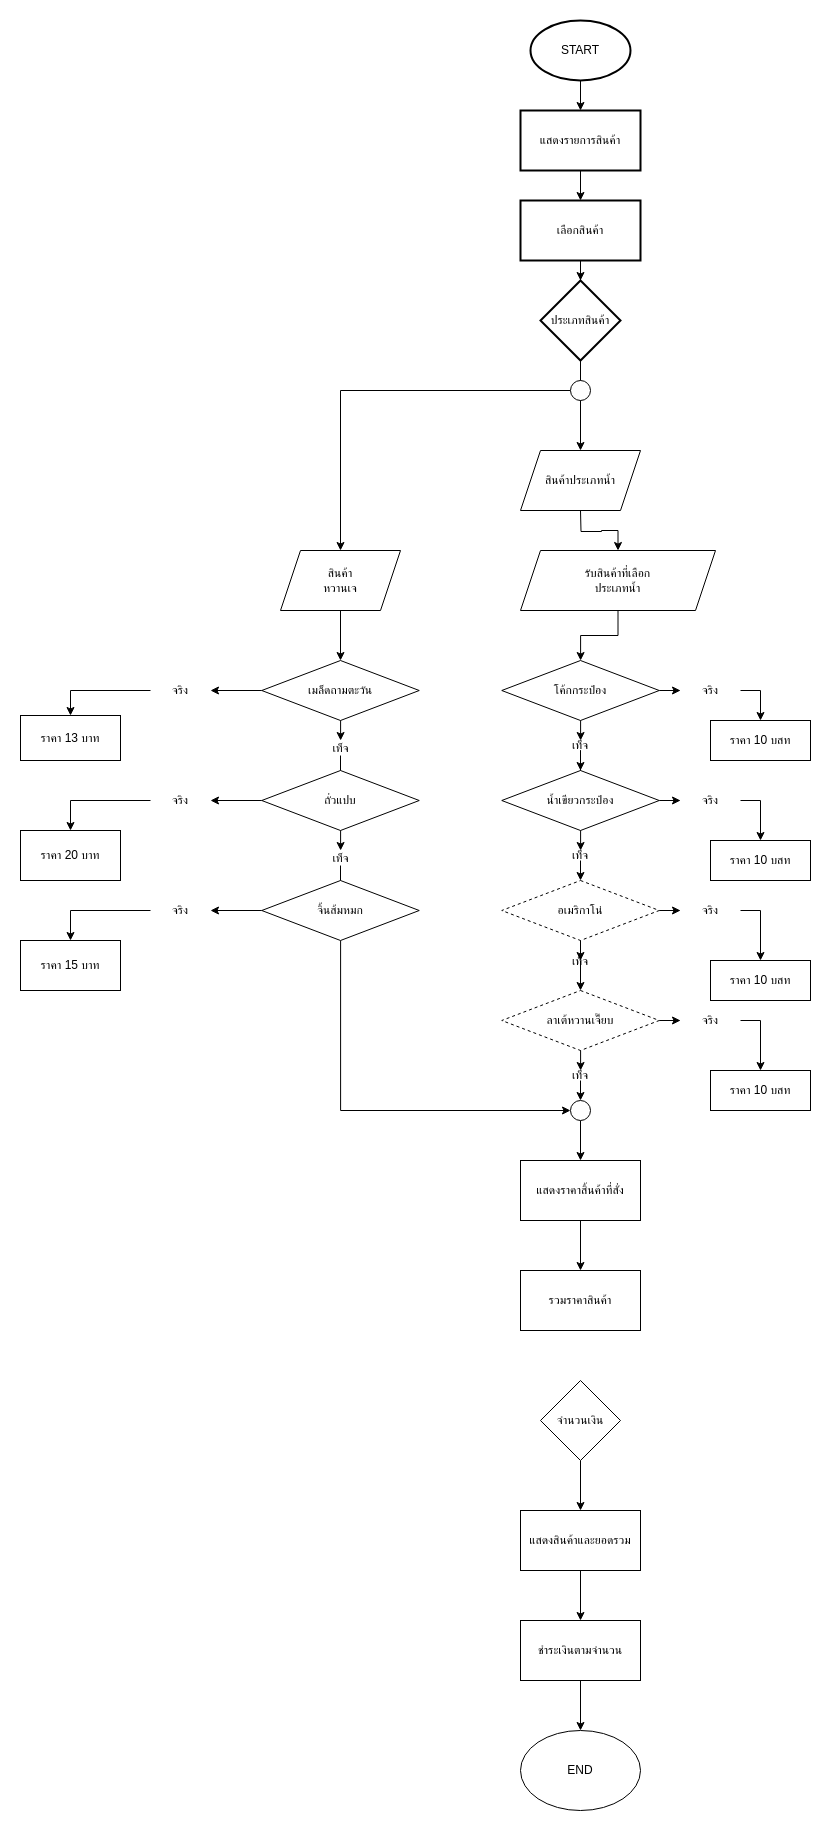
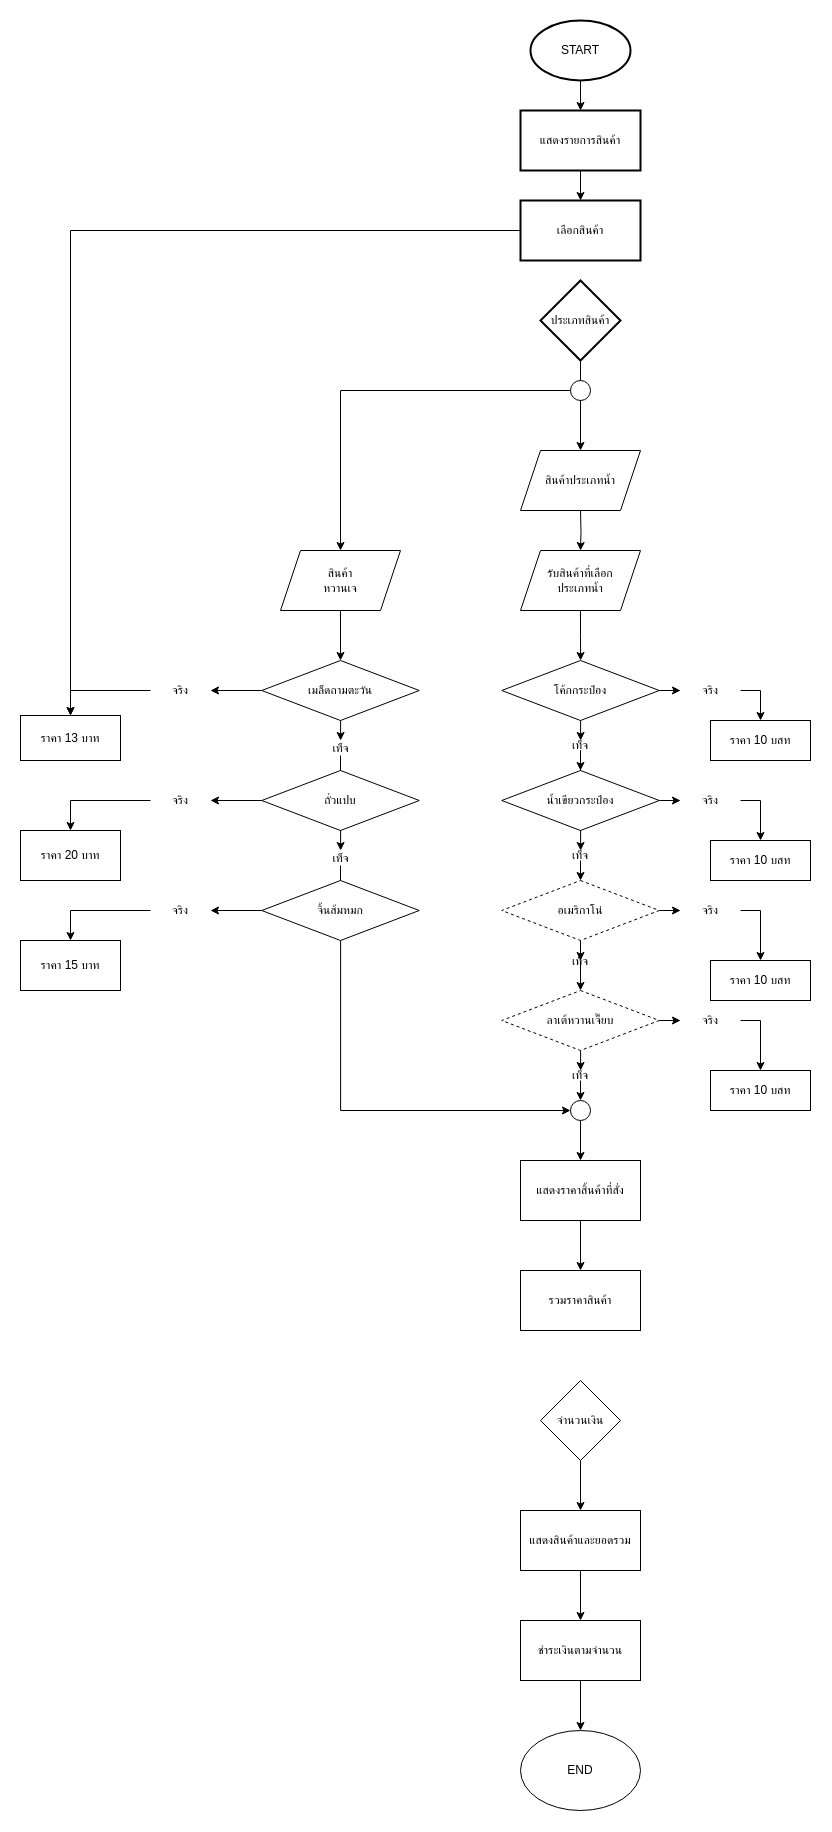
  <mxCell id="0" />
  <mxCell id="1" parent="0" />
  <mxCell id="2" value="" style="edgeStyle=orthogonalEdgeStyle;rounded=0;orthogonalLoop=1;jettySize=auto;html=1;" edge="1" parent="1" source="3" target="5"><mxGeometry relative="1" as="geometry" /></mxCell>
  <mxCell id="3" value="START" style="strokeWidth=2;html=1;shape=mxgraph.flowchart.start_1;whiteSpace=wrap;" vertex="1" parent="1"><mxGeometry x="530" y="20" width="100" height="60" as="geometry" /></mxCell>
  <mxCell id="4" value="" style="edgeStyle=orthogonalEdgeStyle;rounded=0;orthogonalLoop=1;jettySize=auto;html=1;" edge="1" parent="1" source="5" target="7"><mxGeometry relative="1" as="geometry" /></mxCell>
  <mxCell id="5" value="แสดงรายการสินค้า" style="whiteSpace=wrap;html=1;strokeWidth=2;" vertex="1" parent="1"><mxGeometry x="520" y="110" width="120" height="60" as="geometry" /></mxCell>
- <mxCell id="6" value="" style="edgeStyle=orthogonalEdgeStyle;rounded=0;orthogonalLoop=1;jettySize=auto;html=1;" edge="1" parent="1" source="7" target="9"><mxGeometry relative="1" as="geometry" /></mxCell>
+ <mxCell id="6" value="" style="edgeStyle=orthogonalEdgeStyle;rounded=0;orthogonalLoop=1;jettySize=auto;html=1;" edge="1" parent="1" source="7" target="64"><mxGeometry relative="1" as="geometry" /></mxCell>
  <mxCell id="7" value="เลือกสินค้า" style="whiteSpace=wrap;html=1;strokeWidth=2;" vertex="1" parent="1"><mxGeometry x="520" y="200" width="120" height="60" as="geometry" /></mxCell>
  <mxCell id="8" style="edgeStyle=orthogonalEdgeStyle;rounded=0;orthogonalLoop=1;jettySize=auto;html=1;entryX=0.5;entryY=0;entryDx=0;entryDy=0;" edge="1" parent="1" source="9" target="10"><mxGeometry relative="1" as="geometry"><mxPoint x="690" y="410" as="targetPoint" /></mxGeometry></mxCell>
  <mxCell id="9" value="ประเภทสินค้า" style="rhombus;whiteSpace=wrap;html=1;strokeWidth=2;" vertex="1" parent="1"><mxGeometry x="540" y="280" width="80" height="80" as="geometry" /></mxCell>
  <mxCell id="10" value="สินค้าประเภทนํ้า" style="shape=parallelogram;perimeter=parallelogramPerimeter;whiteSpace=wrap;html=1;fixedSize=1;" vertex="1" parent="1"><mxGeometry x="520" y="450" width="120" height="60" as="geometry" /></mxCell>
  <mxCell id="11" value="" style="edgeStyle=orthogonalEdgeStyle;rounded=0;orthogonalLoop=1;jettySize=auto;html=1;" edge="1" parent="1" target="13"><mxGeometry relative="1" as="geometry"><mxPoint x="580" y="510" as="sourcePoint" /></mxGeometry></mxCell>
  <mxCell id="12" value="" style="edgeStyle=orthogonalEdgeStyle;rounded=0;orthogonalLoop=1;jettySize=auto;html=1;" edge="1" parent="1" source="13" target="15"><mxGeometry relative="1" as="geometry" /></mxCell>
- <mxCell id="13" value="รับสินค้าที่เลือก&lt;div&gt;ประเภทนํ้า&lt;/div&gt;" style="shape=parallelogram;perimeter=parallelogramPerimeter;whiteSpace=wrap;html=1;fixedSize=1;" vertex="1" parent="1"><mxGeometry x="520" y="550" width="195" height="60" as="geometry" /></mxCell>
+ <mxCell id="13" value="รับสินค้าที่เลือก&lt;div&gt;ประเภทนํ้า&lt;/div&gt;" style="shape=parallelogram;perimeter=parallelogramPerimeter;whiteSpace=wrap;html=1;fixedSize=1;" vertex="1" parent="1"><mxGeometry x="520" y="550" width="120" height="60" as="geometry" /></mxCell>
  <mxCell id="14" value="" style="edgeStyle=orthogonalEdgeStyle;rounded=0;orthogonalLoop=1;jettySize=auto;html=1;" edge="1" parent="1" source="33" target="28"><mxGeometry relative="1" as="geometry"><Array as="points"><mxPoint x="760" y="690" /></Array></mxGeometry></mxCell>
  <mxCell id="15" value="โค้กกระป๋อง" style="rhombus;whiteSpace=wrap;html=1;" vertex="1" parent="1"><mxGeometry x="501.25" y="660" width="157.5" height="60" as="geometry" /></mxCell>
  <mxCell id="16" value="" style="edgeStyle=orthogonalEdgeStyle;rounded=0;orthogonalLoop=1;jettySize=auto;html=1;" edge="1" parent="1" source="41" target="23"><mxGeometry relative="1" as="geometry" /></mxCell>
  <mxCell id="17" style="edgeStyle=orthogonalEdgeStyle;rounded=0;orthogonalLoop=1;jettySize=auto;html=1;entryX=0.5;entryY=0;entryDx=0;entryDy=0;" edge="1" parent="1" source="34" target="29"><mxGeometry relative="1" as="geometry"><Array as="points"><mxPoint x="760" y="800" /></Array></mxGeometry></mxCell>
  <mxCell id="18" style="edgeStyle=orthogonalEdgeStyle;rounded=0;orthogonalLoop=1;jettySize=auto;html=1;" edge="1" parent="1" source="19" target="34"><mxGeometry relative="1" as="geometry" /></mxCell>
  <mxCell id="19" value="นํ้าเขียวกระป๋อง" style="rhombus;whiteSpace=wrap;html=1;" vertex="1" parent="1"><mxGeometry x="501.25" y="770" width="157.5" height="60" as="geometry" /></mxCell>
  <mxCell id="20" value="" style="edgeStyle=orthogonalEdgeStyle;rounded=0;orthogonalLoop=1;jettySize=auto;html=1;" edge="1" parent="1" source="43" target="27"><mxGeometry relative="1" as="geometry" /></mxCell>
  <mxCell id="21" style="edgeStyle=orthogonalEdgeStyle;rounded=0;orthogonalLoop=1;jettySize=auto;html=1;entryX=0.5;entryY=0;entryDx=0;entryDy=0;" edge="1" parent="1" source="35" target="30"><mxGeometry relative="1" as="geometry"><Array as="points"><mxPoint x="760" y="910" /></Array></mxGeometry></mxCell>
  <mxCell id="22" style="edgeStyle=orthogonalEdgeStyle;rounded=0;orthogonalLoop=1;jettySize=auto;html=1;" edge="1" parent="1" source="23" target="35"><mxGeometry relative="1" as="geometry" /></mxCell>
  <mxCell id="23" value="อเมริกาโน่" style="rhombus;whiteSpace=wrap;html=1;dashed=1;" vertex="1" parent="1"><mxGeometry x="501.25" y="880" width="157.5" height="60" as="geometry" /></mxCell>
  <mxCell id="24" value="" style="edgeStyle=orthogonalEdgeStyle;rounded=0;orthogonalLoop=1;jettySize=auto;html=1;" edge="1" parent="1" source="45"><mxGeometry relative="1" as="geometry"><mxPoint x="580.083" y="1100.032" as="targetPoint" /></mxGeometry></mxCell>
  <mxCell id="25" style="edgeStyle=orthogonalEdgeStyle;rounded=0;orthogonalLoop=1;jettySize=auto;html=1;entryX=0.5;entryY=0;entryDx=0;entryDy=0;" edge="1" parent="1" source="36" target="31"><mxGeometry relative="1" as="geometry"><Array as="points"><mxPoint x="760" y="1020" /></Array></mxGeometry></mxCell>
  <mxCell id="26" style="edgeStyle=orthogonalEdgeStyle;rounded=0;orthogonalLoop=1;jettySize=auto;html=1;" edge="1" parent="1" source="27" target="36"><mxGeometry relative="1" as="geometry" /></mxCell>
  <mxCell id="27" value="ลาเต้หวานเจี๊ยบ" style="rhombus;whiteSpace=wrap;html=1;dashed=1;" vertex="1" parent="1"><mxGeometry x="501.25" y="990" width="157.5" height="60" as="geometry" /></mxCell>
  <mxCell id="28" value="ราคา 10 บสท" style="whiteSpace=wrap;html=1;" vertex="1" parent="1"><mxGeometry x="710" y="720" width="100" height="40" as="geometry" /></mxCell>
  <mxCell id="29" value="ราคา 10 บสท" style="whiteSpace=wrap;html=1;" vertex="1" parent="1"><mxGeometry x="710" y="840" width="100" height="40" as="geometry" /></mxCell>
  <mxCell id="30" value="ราคา 10 บสท" style="whiteSpace=wrap;html=1;" vertex="1" parent="1"><mxGeometry x="710" y="960" width="100" height="40" as="geometry" /></mxCell>
  <mxCell id="31" value="ราคา 10 บสท" style="whiteSpace=wrap;html=1;" vertex="1" parent="1"><mxGeometry x="710" y="1070" width="100" height="40" as="geometry" /></mxCell>
  <mxCell id="32" value="" style="edgeStyle=orthogonalEdgeStyle;rounded=0;orthogonalLoop=1;jettySize=auto;html=1;" edge="1" parent="1" source="15" target="33"><mxGeometry relative="1" as="geometry"><mxPoint x="659" y="690" as="sourcePoint" /><mxPoint x="760" y="720" as="targetPoint" /><Array as="points" /></mxGeometry></mxCell>
  <mxCell id="33" value="จริง" style="text;html=1;align=center;verticalAlign=middle;whiteSpace=wrap;rounded=0;" vertex="1" parent="1"><mxGeometry x="680" y="675" width="60" height="30" as="geometry" /></mxCell>
  <mxCell id="34" value="จริง" style="text;html=1;align=center;verticalAlign=middle;whiteSpace=wrap;rounded=0;" vertex="1" parent="1"><mxGeometry x="680" y="785" width="60" height="30" as="geometry" /></mxCell>
  <mxCell id="35" value="จริง" style="text;html=1;align=center;verticalAlign=middle;whiteSpace=wrap;rounded=0;" vertex="1" parent="1"><mxGeometry x="680" y="895" width="60" height="30" as="geometry" /></mxCell>
  <mxCell id="36" value="จริง" style="text;html=1;align=center;verticalAlign=middle;whiteSpace=wrap;rounded=0;" vertex="1" parent="1"><mxGeometry x="680" y="1005" width="60" height="30" as="geometry" /></mxCell>
  <mxCell id="37" value="" style="edgeStyle=orthogonalEdgeStyle;rounded=0;orthogonalLoop=1;jettySize=auto;html=1;" edge="1" parent="1" source="15" target="39"><mxGeometry relative="1" as="geometry"><mxPoint x="580" y="720" as="sourcePoint" /><mxPoint x="580" y="770" as="targetPoint" /></mxGeometry></mxCell>
  <mxCell id="38" style="edgeStyle=orthogonalEdgeStyle;rounded=0;orthogonalLoop=1;jettySize=auto;html=1;entryX=0.5;entryY=0;entryDx=0;entryDy=0;" edge="1" parent="1" source="39" target="19"><mxGeometry relative="1" as="geometry" /></mxCell>
  <mxCell id="39" value="เท็จ" style="text;html=1;align=center;verticalAlign=middle;whiteSpace=wrap;rounded=0;" vertex="1" parent="1"><mxGeometry x="560" y="740" width="40" height="10" as="geometry" /></mxCell>
  <mxCell id="40" value="" style="edgeStyle=orthogonalEdgeStyle;rounded=0;orthogonalLoop=1;jettySize=auto;html=1;" edge="1" parent="1" source="19" target="41"><mxGeometry relative="1" as="geometry"><mxPoint x="580" y="830" as="sourcePoint" /><mxPoint x="580" y="880" as="targetPoint" /></mxGeometry></mxCell>
  <mxCell id="41" value="เท็จ" style="text;html=1;align=center;verticalAlign=middle;whiteSpace=wrap;rounded=0;" vertex="1" parent="1"><mxGeometry x="560" y="850" width="40" height="10" as="geometry" /></mxCell>
  <mxCell id="42" value="" style="edgeStyle=orthogonalEdgeStyle;rounded=0;orthogonalLoop=1;jettySize=auto;html=1;" edge="1" parent="1" source="23" target="43"><mxGeometry relative="1" as="geometry"><mxPoint x="580" y="940" as="sourcePoint" /><mxPoint x="580" y="990" as="targetPoint" /></mxGeometry></mxCell>
  <mxCell id="43" value="เท็จ" style="text;html=1;align=center;verticalAlign=middle;whiteSpace=wrap;rounded=0;" vertex="1" parent="1"><mxGeometry x="560" y="960" width="40" as="geometry" /></mxCell>
  <mxCell id="44" value="" style="edgeStyle=orthogonalEdgeStyle;rounded=0;orthogonalLoop=1;jettySize=auto;html=1;" edge="1" parent="1" source="27" target="45"><mxGeometry relative="1" as="geometry"><mxPoint x="580" y="1050" as="sourcePoint" /><mxPoint x="580" y="1100" as="targetPoint" /></mxGeometry></mxCell>
  <mxCell id="45" value="เท็จ" style="text;html=1;align=center;verticalAlign=middle;whiteSpace=wrap;rounded=0;" vertex="1" parent="1"><mxGeometry x="560" y="1070" width="40" height="10" as="geometry" /></mxCell>
  <mxCell id="46" value="" style="edgeStyle=orthogonalEdgeStyle;rounded=0;orthogonalLoop=1;jettySize=auto;html=1;" edge="1" parent="1" source="47" target="51"><mxGeometry relative="1" as="geometry" /></mxCell>
  <mxCell id="47" value="" style="ellipse;whiteSpace=wrap;html=1;" vertex="1" parent="1"><mxGeometry x="570" y="1100" width="20" height="20" as="geometry" /></mxCell>
  <mxCell id="48" style="edgeStyle=orthogonalEdgeStyle;rounded=0;orthogonalLoop=1;jettySize=auto;html=1;entryX=0.5;entryY=0;entryDx=0;entryDy=0;" edge="1" parent="1" source="49" target="53"><mxGeometry relative="1" as="geometry" /></mxCell>
  <mxCell id="49" value="" style="ellipse;whiteSpace=wrap;html=1;aspect=fixed;" vertex="1" parent="1"><mxGeometry x="570" y="380" width="20" height="20" as="geometry" /></mxCell>
  <mxCell id="50" value="" style="edgeStyle=orthogonalEdgeStyle;rounded=0;orthogonalLoop=1;jettySize=auto;html=1;" edge="1" parent="1" source="51" target="76"><mxGeometry relative="1" as="geometry" /></mxCell>
  <mxCell id="51" value="แสดงราคาสิ้นค้าที่สั่ง" style="whiteSpace=wrap;html=1;" vertex="1" parent="1"><mxGeometry x="520" y="1160" width="120" height="60" as="geometry" /></mxCell>
  <mxCell id="52" style="edgeStyle=orthogonalEdgeStyle;rounded=0;orthogonalLoop=1;jettySize=auto;html=1;entryX=0.5;entryY=0;entryDx=0;entryDy=0;" edge="1" parent="1" source="53" target="56"><mxGeometry relative="1" as="geometry" /></mxCell>
  <mxCell id="53" value="สินค้า&lt;div&gt;หวานเจ&lt;/div&gt;" style="shape=parallelogram;perimeter=parallelogramPerimeter;whiteSpace=wrap;html=1;fixedSize=1;" vertex="1" parent="1"><mxGeometry x="280" y="550" width="120" height="60" as="geometry" /></mxCell>
  <mxCell id="54" value="" style="edgeStyle=orthogonalEdgeStyle;rounded=0;orthogonalLoop=1;jettySize=auto;html=1;" edge="1" parent="1" source="73" target="59"><mxGeometry relative="1" as="geometry" /></mxCell>
  <mxCell id="55" value="" style="edgeStyle=orthogonalEdgeStyle;rounded=0;orthogonalLoop=1;jettySize=auto;html=1;" edge="1" parent="1" source="70" target="64"><mxGeometry relative="1" as="geometry" /></mxCell>
  <mxCell id="56" value="เมล็ดถามตะวัน" style="rhombus;whiteSpace=wrap;html=1;" vertex="1" parent="1"><mxGeometry x="261.25" y="660" width="157.5" height="60" as="geometry" /></mxCell>
  <mxCell id="57" value="" style="edgeStyle=orthogonalEdgeStyle;rounded=0;orthogonalLoop=1;jettySize=auto;html=1;" edge="1" parent="1" source="75" target="63"><mxGeometry relative="1" as="geometry" /></mxCell>
  <mxCell id="58" value="" style="edgeStyle=orthogonalEdgeStyle;rounded=0;orthogonalLoop=1;jettySize=auto;html=1;" edge="1" parent="1" source="68" target="65"><mxGeometry relative="1" as="geometry" /></mxCell>
  <mxCell id="59" value="ถั่วแปบ" style="rhombus;whiteSpace=wrap;html=1;" vertex="1" parent="1"><mxGeometry x="261.25" y="770" width="157.5" height="60" as="geometry" /></mxCell>
  <mxCell id="60" style="edgeStyle=orthogonalEdgeStyle;rounded=0;orthogonalLoop=1;jettySize=auto;html=1;entryX=0;entryY=0.5;entryDx=0;entryDy=0;" edge="1" parent="1" source="63" target="47"><mxGeometry relative="1" as="geometry"><Array as="points"><mxPoint x="340" y="1110" /></Array></mxGeometry></mxCell>
  <mxCell id="61" style="edgeStyle=orthogonalEdgeStyle;rounded=0;orthogonalLoop=1;jettySize=auto;html=1;entryX=0.5;entryY=0;entryDx=0;entryDy=0;" edge="1" parent="1" source="71" target="66"><mxGeometry relative="1" as="geometry" /></mxCell>
  <mxCell id="62" style="edgeStyle=orthogonalEdgeStyle;rounded=0;orthogonalLoop=1;jettySize=auto;html=1;entryX=1;entryY=0.5;entryDx=0;entryDy=0;" edge="1" parent="1" source="63" target="71"><mxGeometry relative="1" as="geometry" /></mxCell>
  <mxCell id="63" value="จิ้นส้มหมก" style="rhombus;whiteSpace=wrap;html=1;" vertex="1" parent="1"><mxGeometry x="261.25" y="880" width="157.5" height="60" as="geometry" /></mxCell>
  <mxCell id="64" value="ราคา 13 บาท" style="whiteSpace=wrap;html=1;" vertex="1" parent="1"><mxGeometry x="20" y="715" width="100" height="45" as="geometry" /></mxCell>
  <mxCell id="65" value="ราคา 20 บาท" style="whiteSpace=wrap;html=1;" vertex="1" parent="1"><mxGeometry x="20" y="830" width="100" height="50" as="geometry" /></mxCell>
  <mxCell id="66" value="ราคา 15 บาท" style="whiteSpace=wrap;html=1;" vertex="1" parent="1"><mxGeometry x="20" y="940" width="100" height="50" as="geometry" /></mxCell>
  <mxCell id="67" value="" style="edgeStyle=orthogonalEdgeStyle;rounded=0;orthogonalLoop=1;jettySize=auto;html=1;" edge="1" parent="1" source="59" target="68"><mxGeometry relative="1" as="geometry"><mxPoint x="261" y="850" as="sourcePoint" /><mxPoint x="80" y="900" as="targetPoint" /></mxGeometry></mxCell>
  <mxCell id="68" value="จริง" style="text;html=1;align=center;verticalAlign=middle;whiteSpace=wrap;rounded=0;" vertex="1" parent="1"><mxGeometry x="150" y="785" width="60" height="30" as="geometry" /></mxCell>
  <mxCell id="69" value="" style="edgeStyle=orthogonalEdgeStyle;rounded=0;orthogonalLoop=1;jettySize=auto;html=1;" edge="1" parent="1" source="56" target="70"><mxGeometry relative="1" as="geometry"><mxPoint x="261" y="720" as="sourcePoint" /><mxPoint x="80" y="760" as="targetPoint" /></mxGeometry></mxCell>
  <mxCell id="70" value="จริง" style="text;html=1;align=center;verticalAlign=middle;whiteSpace=wrap;rounded=0;" vertex="1" parent="1"><mxGeometry x="150" y="675" width="60" height="30" as="geometry" /></mxCell>
  <mxCell id="71" value="จริง" style="text;html=1;align=center;verticalAlign=middle;whiteSpace=wrap;rounded=0;" vertex="1" parent="1"><mxGeometry x="150" y="895" width="60" height="30" as="geometry" /></mxCell>
  <mxCell id="72" value="" style="edgeStyle=orthogonalEdgeStyle;rounded=0;orthogonalLoop=1;jettySize=auto;html=1;" edge="1" parent="1" source="56" target="73"><mxGeometry relative="1" as="geometry"><mxPoint x="340" y="720" as="sourcePoint" /><mxPoint x="340" y="770" as="targetPoint" /></mxGeometry></mxCell>
  <mxCell id="73" value="เท็จ" style="text;html=1;align=center;verticalAlign=middle;whiteSpace=wrap;rounded=0;" vertex="1" parent="1"><mxGeometry x="327.5" y="740" width="25" height="15" as="geometry" /></mxCell>
  <mxCell id="74" value="" style="edgeStyle=orthogonalEdgeStyle;rounded=0;orthogonalLoop=1;jettySize=auto;html=1;" edge="1" parent="1" source="59" target="75"><mxGeometry relative="1" as="geometry"><mxPoint x="340" y="830" as="sourcePoint" /><mxPoint x="340" y="880" as="targetPoint" /></mxGeometry></mxCell>
  <mxCell id="75" value="เท็จ" style="text;html=1;align=center;verticalAlign=middle;whiteSpace=wrap;rounded=0;" vertex="1" parent="1"><mxGeometry x="327.5" y="850" width="25" height="15" as="geometry" /></mxCell>
  <mxCell id="76" value="รวมราคาสินค้า" style="whiteSpace=wrap;html=1;" vertex="1" parent="1"><mxGeometry x="520" y="1270" width="120" height="60" as="geometry" /></mxCell>
  <mxCell id="77" value="" style="edgeStyle=orthogonalEdgeStyle;rounded=0;orthogonalLoop=1;jettySize=auto;html=1;" edge="1" parent="1" source="78" target="80"><mxGeometry relative="1" as="geometry" /></mxCell>
  <mxCell id="78" value="จำนวนเงิน" style="rhombus;whiteSpace=wrap;html=1;" vertex="1" parent="1"><mxGeometry x="540" y="1380" width="80" height="80" as="geometry" /></mxCell>
  <mxCell id="79" value="" style="edgeStyle=orthogonalEdgeStyle;rounded=0;orthogonalLoop=1;jettySize=auto;html=1;" edge="1" parent="1" source="80" target="82"><mxGeometry relative="1" as="geometry" /></mxCell>
  <mxCell id="80" value="แสดงสินค้าและยอดรวม" style="whiteSpace=wrap;html=1;" vertex="1" parent="1"><mxGeometry x="520" y="1510" width="120" height="60" as="geometry" /></mxCell>
  <mxCell id="81" style="edgeStyle=orthogonalEdgeStyle;rounded=0;orthogonalLoop=1;jettySize=auto;html=1;" edge="1" parent="1" source="82" target="83"><mxGeometry relative="1" as="geometry" /></mxCell>
  <mxCell id="82" value="ชำระเงินตามจำนวน" style="whiteSpace=wrap;html=1;" vertex="1" parent="1"><mxGeometry x="520" y="1620" width="120" height="60" as="geometry" /></mxCell>
  <mxCell id="83" value="END" style="ellipse;whiteSpace=wrap;html=1;" vertex="1" parent="1"><mxGeometry x="520" y="1730" width="120" height="80" as="geometry" /></mxCell>
